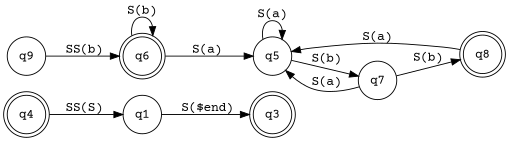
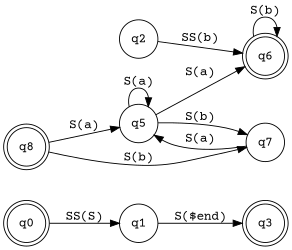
  digraph {
    fontname="Courier Prime"
    rankdir=LR
    node [fontname="Courier Prime" shape=doublecircle]
    edge [fontname="Courier Prime"]
-   q0 [label=q4]
+   q0
    q1 [shape=circle]
    q6
-   q2 [shape=circle label=q9]
+   q2 [shape=circle]
    q3
    q8
    q5 [shape=circle]
    q7 [shape=circle]
    q0 -> q1 [label="SS(S)"]
    q1 -> q3 [label="S($end)"]
    q6 -> q6 [label="S(b)"]
-   q6 -> q5 [label="S(a)"]
+   q5 -> q6 [label="S(a)"]
    q2 -> q6 [label="SS(b)"]
    q8 -> q5 [label="S(a)"]
    q5 -> q5 [label="S(a)"]
    q5 -> q7 [label="S(b)"]
-   q7 -> q8 [label="S(b)"]
+   q8 -> q7 [label="S(b)"]
    q7 -> q5 [label="S(a)"]
  }
